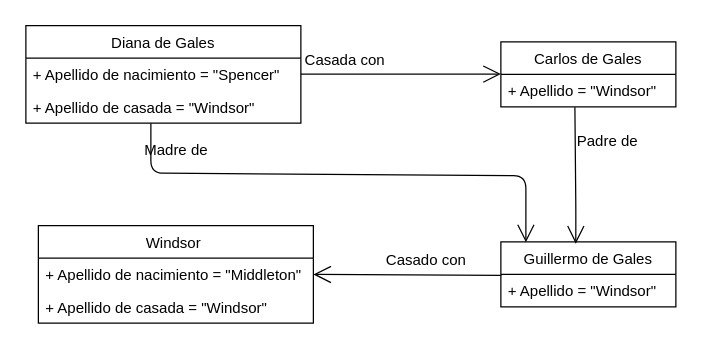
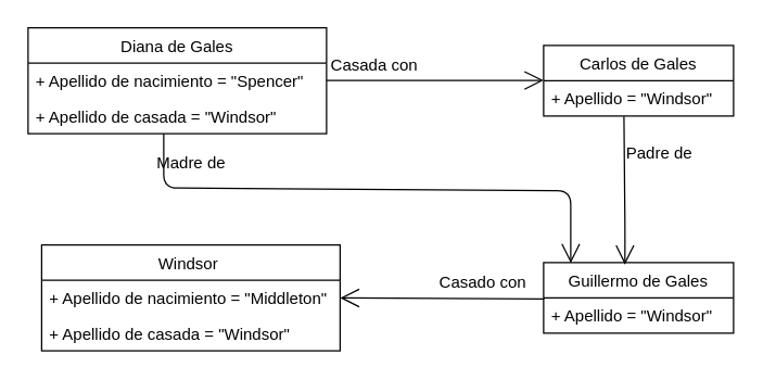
  <mxCell id="0" />
  <mxCell id="1" parent="0" />
  <mxCell id="2" value="Diana de Gales" style="swimlane;fontStyle=0;childLayout=stackLayout;horizontal=1;startSize=26;fillColor=none;horizontalStack=0;resizeParent=1;resizeParentMax=0;resizeLast=0;collapsible=1;marginBottom=0;" vertex="1" parent="1"><mxGeometry x="20" y="20" width="220" height="78" as="geometry" /></mxCell>
  <mxCell id="3" value="+ Apellido de nacimiento = &quot;Spencer&quot;" style="text;strokeColor=none;fillColor=none;align=left;verticalAlign=top;spacingLeft=4;spacingRight=4;overflow=hidden;rotatable=0;points=[[0,0.5],[1,0.5]];portConstraint=eastwest;" vertex="1" parent="2"><mxGeometry y="26" width="220" height="26" as="geometry" /></mxCell>
  <mxCell id="4" value="+ Apellido de casada = &quot;Windsor&quot;" style="text;strokeColor=none;fillColor=none;align=left;verticalAlign=top;spacingLeft=4;spacingRight=4;overflow=hidden;rotatable=0;points=[[0,0.5],[1,0.5]];portConstraint=eastwest;" vertex="1" parent="2"><mxGeometry y="52" width="220" height="26" as="geometry" /></mxCell>
  <mxCell id="5" value="Carlos de Gales" style="swimlane;fontStyle=0;childLayout=stackLayout;horizontal=1;startSize=26;fillColor=none;horizontalStack=0;resizeParent=1;resizeParentMax=0;resizeLast=0;collapsible=1;marginBottom=0;" vertex="1" parent="1"><mxGeometry x="400" y="33" width="140" height="52" as="geometry" /></mxCell>
  <mxCell id="6" value="+ Apellido = &quot;Windsor&quot;" style="text;strokeColor=none;fillColor=none;align=left;verticalAlign=top;spacingLeft=4;spacingRight=4;overflow=hidden;rotatable=0;points=[[0,0.5],[1,0.5]];portConstraint=eastwest;" vertex="1" parent="5"><mxGeometry y="26" width="140" height="26" as="geometry" /></mxCell>
  <mxCell id="7" value="Guillermo de Gales" style="swimlane;fontStyle=0;childLayout=stackLayout;horizontal=1;startSize=26;fillColor=none;horizontalStack=0;resizeParent=1;resizeParentMax=0;resizeLast=0;collapsible=1;marginBottom=0;" vertex="1" parent="1"><mxGeometry x="400" y="193" width="140" height="52" as="geometry" /></mxCell>
  <mxCell id="8" value="+ Apellido = &quot;Windsor&quot;" style="text;strokeColor=none;fillColor=none;align=left;verticalAlign=top;spacingLeft=4;spacingRight=4;overflow=hidden;rotatable=0;points=[[0,0.5],[1,0.5]];portConstraint=eastwest;" vertex="1" parent="7"><mxGeometry y="26" width="140" height="26" as="geometry" /></mxCell>
  <mxCell id="9" value="Windsor " style="swimlane;fontStyle=0;childLayout=stackLayout;horizontal=1;startSize=26;fillColor=none;horizontalStack=0;resizeParent=1;resizeParentMax=0;resizeLast=0;collapsible=1;marginBottom=0;" vertex="1" parent="1"><mxGeometry x="30" y="180" width="220" height="78" as="geometry" /></mxCell>
  <mxCell id="10" value="+ Apellido de nacimiento = &quot;Middleton&quot;" style="text;strokeColor=none;fillColor=none;align=left;verticalAlign=top;spacingLeft=4;spacingRight=4;overflow=hidden;rotatable=0;points=[[0,0.5],[1,0.5]];portConstraint=eastwest;" vertex="1" parent="9"><mxGeometry y="26" width="220" height="26" as="geometry" /></mxCell>
  <mxCell id="11" value="+ Apellido de casada = &quot;Windsor&quot;" style="text;strokeColor=none;fillColor=none;align=left;verticalAlign=top;spacingLeft=4;spacingRight=4;overflow=hidden;rotatable=0;points=[[0,0.5],[1,0.5]];portConstraint=eastwest;" vertex="1" parent="9"><mxGeometry y="52" width="220" height="26" as="geometry" /></mxCell>
  <mxCell id="12" value="" style="endArrow=open;endFill=1;endSize=12;html=1;" edge="1" parent="1"><mxGeometry width="160" relative="1" as="geometry"><mxPoint x="240" y="58.75" as="sourcePoint" /><mxPoint x="400" y="58.75" as="targetPoint" /></mxGeometry></mxCell>
  <mxCell id="13" value="Casada con" style="text;html=1;align=center;verticalAlign=middle;resizable=0;points=[];autosize=1;strokeColor=none;fillColor=none;" vertex="1" parent="1"><mxGeometry x="230" y="33" width="90" height="30" as="geometry" /></mxCell>
  <mxCell id="14" value="" style="endArrow=open;endFill=1;endSize=12;html=1;exitX=0.423;exitY=1.014;exitDx=0;exitDy=0;exitPerimeter=0;entryX=0.428;entryY=0.027;entryDx=0;entryDy=0;entryPerimeter=0;" edge="1" parent="1" source="6" target="7"><mxGeometry width="160" relative="1" as="geometry"><mxPoint x="390" y="140" as="sourcePoint" /><mxPoint x="550" y="140" as="targetPoint" /><Array as="points"><mxPoint x="460" y="170" /></Array></mxGeometry></mxCell>
  <mxCell id="15" value="Padre de" style="text;html=1;align=center;verticalAlign=middle;resizable=0;points=[];autosize=1;strokeColor=none;fillColor=none;" vertex="1" parent="1"><mxGeometry x="450" y="98" width="70" height="30" as="geometry" /></mxCell>
  <mxCell id="16" value="" style="endArrow=open;endFill=1;endSize=12;html=1;entryX=1;entryY=0.5;entryDx=0;entryDy=0;exitX=0.003;exitY=0.033;exitDx=0;exitDy=0;exitPerimeter=0;" edge="1" parent="1" source="8" target="10"><mxGeometry width="160" relative="1" as="geometry"><mxPoint x="210" y="150" as="sourcePoint" /><mxPoint x="370" y="150" as="targetPoint" /></mxGeometry></mxCell>
- <mxCell id="17" value="Casado con" style="text;html=1;align=center;verticalAlign=middle;resizable=0;points=[];autosize=1;strokeColor=none;fillColor=none;" vertex="1" parent="1"><mxGeometry x="295" y="193" width="90" height="30" as="geometry" /></mxCell>
+ <mxCell id="17" value="Casado con" style="text;html=1;align=center;verticalAlign=middle;resizable=0;points=[];autosize=1;strokeColor=none;fillColor=none;" vertex="1" parent="1"><mxGeometry x="310" y="193" width="90" height="30" as="geometry" /></mxCell>
  <mxCell id="18" value="" style="endArrow=open;endFill=1;endSize=12;html=1;entryX=0.143;entryY=0.007;entryDx=0;entryDy=0;entryPerimeter=0;" edge="1" parent="1" target="7"><mxGeometry width="160" relative="1" as="geometry"><mxPoint x="120" y="98" as="sourcePoint" /><mxPoint x="420" y="188" as="targetPoint" /><Array as="points"><mxPoint x="120" y="138" /><mxPoint x="420" y="140" /></Array></mxGeometry></mxCell>
  <mxCell id="19" value="Madre de" style="text;html=1;align=center;verticalAlign=middle;resizable=0;points=[];autosize=1;strokeColor=none;fillColor=none;" vertex="1" parent="1"><mxGeometry x="105" y="105" width="70" height="30" as="geometry" /></mxCell>
